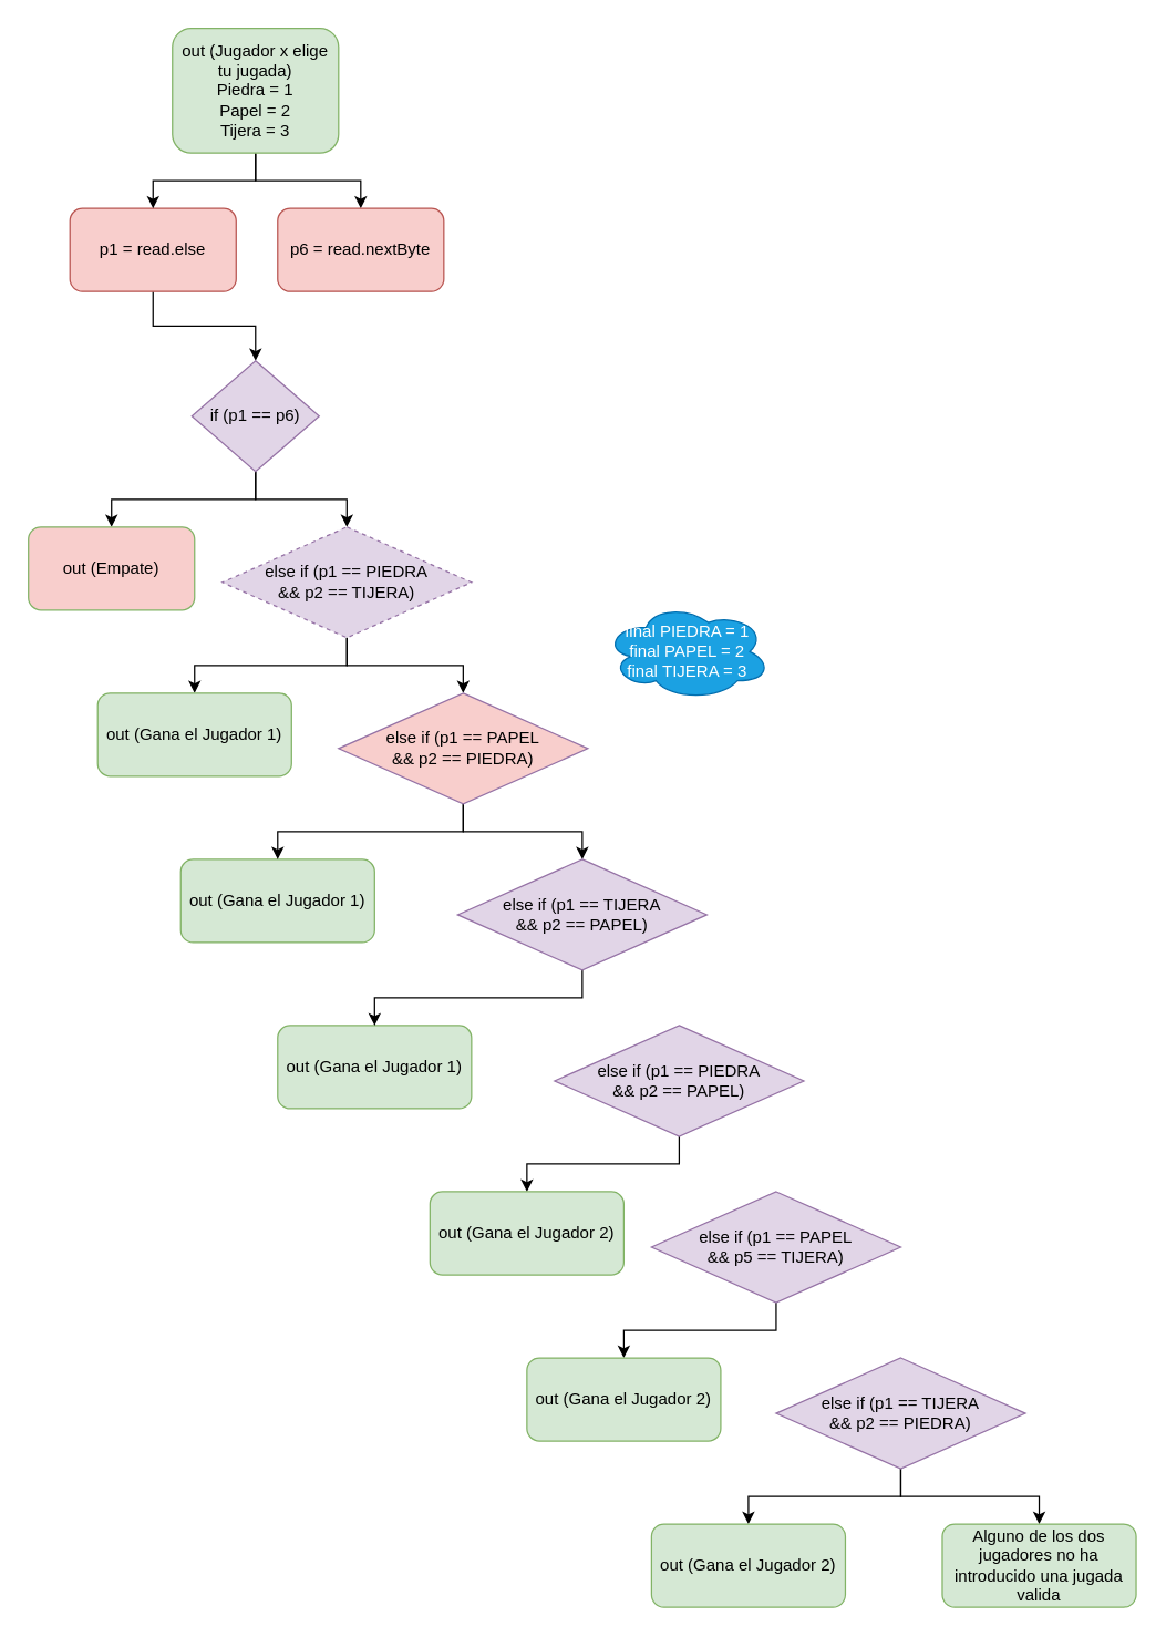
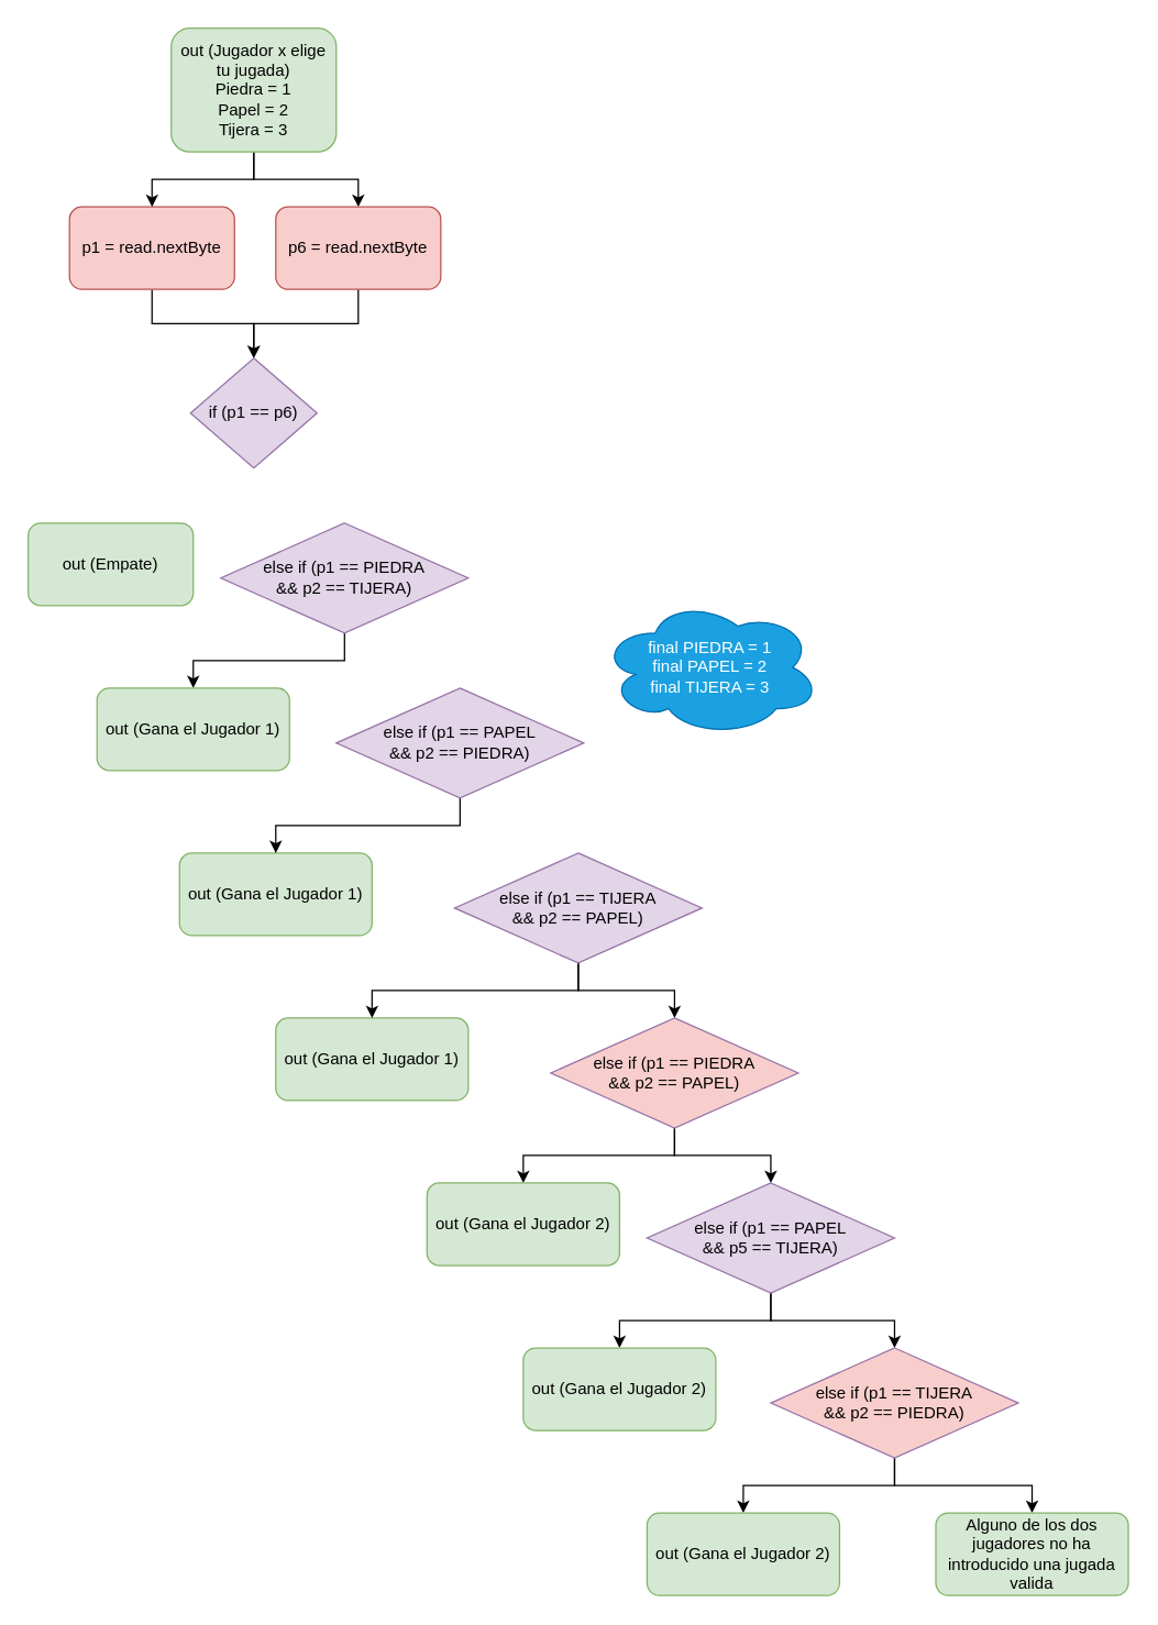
  <mxCell id="0" />
  <mxCell id="1" parent="0" />
- <mxCell id="2" value="final PIEDRA = 1&lt;br&gt;final&amp;nbsp;PAPEL = 2&lt;br&gt;final&amp;nbsp;TIJERA = 3" style="ellipse;shape=cloud;whiteSpace=wrap;html=1;fillColor=#1ba1e2;strokeColor=#006EAF;fontColor=#ffffff;" parent="1" vertex="1"><mxGeometry x="436" y="435" width="120" height="70" as="geometry" /></mxCell>
+ <mxCell id="2" value="final PIEDRA = 1&lt;br&gt;final&amp;nbsp;PAPEL = 2&lt;br&gt;final&amp;nbsp;TIJERA = 3" style="ellipse;shape=cloud;whiteSpace=wrap;html=1;fillColor=#1ba1e2;strokeColor=#006EAF;fontColor=#ffffff;" parent="1" vertex="1"><mxGeometry x="436" y="435" width="160" height="100" as="geometry" /></mxCell>
  <mxCell id="3" style="edgeStyle=orthogonalEdgeStyle;rounded=0;orthogonalLoop=1;jettySize=auto;html=1;exitX=0.5;exitY=1;exitDx=0;exitDy=0;entryX=0.5;entryY=0;entryDx=0;entryDy=0;" parent="1" source="4" target="12" edge="1"><mxGeometry relative="1" as="geometry" /></mxCell>
- <mxCell id="4" value="p1 = read.else" style="rounded=1;whiteSpace=wrap;html=1;fillColor=#f8cecc;strokeColor=#b85450;" parent="1" vertex="1"><mxGeometry x="50" y="150" width="120" height="60" as="geometry" /></mxCell>
+ <mxCell id="4" value="p1 = read.nextByte" style="rounded=1;whiteSpace=wrap;html=1;fillColor=#f8cecc;strokeColor=#b85450;" parent="1" vertex="1"><mxGeometry x="50" y="150" width="120" height="60" as="geometry" /></mxCell>
  <mxCell id="5" style="edgeStyle=orthogonalEdgeStyle;rounded=0;orthogonalLoop=1;jettySize=auto;html=1;exitX=0.5;exitY=1;exitDx=0;exitDy=0;entryX=0.5;entryY=0;entryDx=0;entryDy=0;" parent="1" source="7" target="4" edge="1"><mxGeometry relative="1" as="geometry" /></mxCell>
  <mxCell id="6" style="edgeStyle=orthogonalEdgeStyle;rounded=0;orthogonalLoop=1;jettySize=auto;html=1;exitX=0.5;exitY=1;exitDx=0;exitDy=0;" parent="1" source="7" target="9" edge="1"><mxGeometry relative="1" as="geometry" /></mxCell>
  <mxCell id="7" value="out (Jugador x elige tu jugada)&lt;br&gt;Piedra = 1&lt;br&gt;Papel = 2&lt;br&gt;Tijera = 3" style="rounded=1;whiteSpace=wrap;html=1;fillColor=#d5e8d4;strokeColor=#82b366;" parent="1" vertex="1"><mxGeometry x="124" y="20" width="120" height="90" as="geometry" /></mxCell>
+ <mxCell id="8" style="edgeStyle=orthogonalEdgeStyle;rounded=0;orthogonalLoop=1;jettySize=auto;html=1;exitX=0.5;exitY=1;exitDx=0;exitDy=0;entryX=0.5;entryY=0;entryDx=0;entryDy=0;" parent="1" source="9" target="12" edge="1"><mxGeometry relative="1" as="geometry" /></mxCell>
  <mxCell id="9" value="p6 = read.nextByte" style="rounded=1;whiteSpace=wrap;html=1;fillColor=#f8cecc;strokeColor=#b85450;" parent="1" vertex="1"><mxGeometry x="200" y="150" width="120" height="60" as="geometry" /></mxCell>
- <mxCell id="10" style="edgeStyle=orthogonalEdgeStyle;rounded=0;orthogonalLoop=1;jettySize=auto;html=1;exitX=0.5;exitY=1;exitDx=0;exitDy=0;entryX=0.5;entryY=0;entryDx=0;entryDy=0;" parent="1" source="12" target="13" edge="1"><mxGeometry relative="1" as="geometry" /></mxCell>
- <mxCell id="11" style="edgeStyle=orthogonalEdgeStyle;rounded=0;orthogonalLoop=1;jettySize=auto;html=1;exitX=0.5;exitY=1;exitDx=0;exitDy=0;entryX=0.5;entryY=0;entryDx=0;entryDy=0;" parent="1" source="12" target="16" edge="1"><mxGeometry relative="1" as="geometry" /></mxCell>
  <mxCell id="12" value="if (p1 == p6)" style="rhombus;whiteSpace=wrap;html=1;fillColor=#e1d5e7;strokeColor=#9673a6;" parent="1" vertex="1"><mxGeometry x="138" y="260" width="92" height="80" as="geometry" /></mxCell>
- <mxCell id="13" value="out (Empate)" style="rounded=1;whiteSpace=wrap;html=1;fillColor=#f8cecc;strokeColor=#82b366;" parent="1" vertex="1"><mxGeometry x="20" y="380" width="120" height="60" as="geometry" /></mxCell>
+ <mxCell id="13" value="out (Empate)" style="rounded=1;whiteSpace=wrap;html=1;fillColor=#d5e8d4;strokeColor=#82b366;" parent="1" vertex="1"><mxGeometry x="20" y="380" width="120" height="60" as="geometry" /></mxCell>
  <mxCell id="14" style="edgeStyle=orthogonalEdgeStyle;rounded=0;orthogonalLoop=1;jettySize=auto;html=1;exitX=0.5;exitY=1;exitDx=0;exitDy=0;entryX=0.5;entryY=0;entryDx=0;entryDy=0;" parent="1" source="16" target="17" edge="1"><mxGeometry relative="1" as="geometry" /></mxCell>
- <mxCell id="15" style="edgeStyle=orthogonalEdgeStyle;rounded=0;orthogonalLoop=1;jettySize=auto;html=1;exitX=0.5;exitY=1;exitDx=0;exitDy=0;entryX=0.5;entryY=0;entryDx=0;entryDy=0;" parent="1" source="16" target="22" edge="1"><mxGeometry relative="1" as="geometry" /></mxCell>
- <mxCell id="16" value="else if (p1 == PIEDRA&lt;br&gt;&amp;amp;&amp;amp; p2 == TIJERA)" style="rhombus;whiteSpace=wrap;html=1;fillColor=#e1d5e7;strokeColor=#9673a6;dashed=1;" parent="1" vertex="1"><mxGeometry x="160" y="380" width="180" height="80" as="geometry" /></mxCell>
+ <mxCell id="16" value="else if (p1 == PIEDRA&lt;br&gt;&amp;amp;&amp;amp; p2 == TIJERA)" style="rhombus;whiteSpace=wrap;html=1;fillColor=#e1d5e7;strokeColor=#9673a6;" parent="1" vertex="1"><mxGeometry x="160" y="380" width="180" height="80" as="geometry" /></mxCell>
  <mxCell id="17" value="out (Gana el Jugador 1)" style="rounded=1;whiteSpace=wrap;html=1;fillColor=#d5e8d4;strokeColor=#82b366;" parent="1" vertex="1"><mxGeometry x="70" y="500" width="140" height="60" as="geometry" /></mxCell>
  <mxCell id="18" value="out (Gana el Jugador 1)" style="rounded=1;whiteSpace=wrap;html=1;fillColor=#d5e8d4;strokeColor=#82b366;" parent="1" vertex="1"><mxGeometry x="130" y="620" width="140" height="60" as="geometry" /></mxCell>
  <mxCell id="19" value="out (Gana el Jugador 1)" style="rounded=1;whiteSpace=wrap;html=1;fillColor=#d5e8d4;strokeColor=#82b366;" parent="1" vertex="1"><mxGeometry x="200" y="740" width="140" height="60" as="geometry" /></mxCell>
  <mxCell id="20" style="edgeStyle=orthogonalEdgeStyle;rounded=0;orthogonalLoop=1;jettySize=auto;html=1;exitX=0.5;exitY=1;exitDx=0;exitDy=0;entryX=0.5;entryY=0;entryDx=0;entryDy=0;" parent="1" source="22" target="18" edge="1"><mxGeometry relative="1" as="geometry" /></mxCell>
- <mxCell id="21" style="edgeStyle=orthogonalEdgeStyle;rounded=0;orthogonalLoop=1;jettySize=auto;html=1;exitX=0.5;exitY=1;exitDx=0;exitDy=0;entryX=0.5;entryY=0;entryDx=0;entryDy=0;" parent="1" source="22" target="25" edge="1"><mxGeometry relative="1" as="geometry" /></mxCell>
- <mxCell id="22" value="else if (p1 == PAPEL&lt;br&gt;&amp;amp;&amp;amp; p2 == PIEDRA)" style="rhombus;whiteSpace=wrap;html=1;fillColor=#f8cecc;strokeColor=#9673a6;" parent="1" vertex="1"><mxGeometry x="244" y="500" width="180" height="80" as="geometry" /></mxCell>
+ <mxCell id="22" value="else if (p1 == PAPEL&lt;br&gt;&amp;amp;&amp;amp; p2 == PIEDRA)" style="rhombus;whiteSpace=wrap;html=1;fillColor=#e1d5e7;strokeColor=#9673a6;" parent="1" vertex="1"><mxGeometry x="244" y="500" width="180" height="80" as="geometry" /></mxCell>
  <mxCell id="23" style="edgeStyle=orthogonalEdgeStyle;rounded=0;orthogonalLoop=1;jettySize=auto;html=1;exitX=0.5;exitY=1;exitDx=0;exitDy=0;entryX=0.5;entryY=0;entryDx=0;entryDy=0;" parent="1" source="25" target="19" edge="1"><mxGeometry relative="1" as="geometry" /></mxCell>
+ <mxCell id="24" style="edgeStyle=orthogonalEdgeStyle;rounded=0;orthogonalLoop=1;jettySize=auto;html=1;exitX=0.5;exitY=1;exitDx=0;exitDy=0;entryX=0.5;entryY=0;entryDx=0;entryDy=0;" edge="1" parent="1" source="25" target="28"><mxGeometry relative="1" as="geometry" /></mxCell>
  <mxCell id="25" value="else if (p1 == TIJERA&lt;br&gt;&amp;amp;&amp;amp; p2 == PAPEL)" style="rhombus;whiteSpace=wrap;html=1;fillColor=#e1d5e7;strokeColor=#9673a6;" parent="1" vertex="1"><mxGeometry x="330" y="620" width="180" height="80" as="geometry" /></mxCell>
  <mxCell id="26" style="edgeStyle=orthogonalEdgeStyle;rounded=0;orthogonalLoop=1;jettySize=auto;html=1;exitX=0.5;exitY=1;exitDx=0;exitDy=0;entryX=0.5;entryY=0;entryDx=0;entryDy=0;" edge="1" parent="1" source="28" target="29"><mxGeometry relative="1" as="geometry" /></mxCell>
- <mxCell id="28" value="else if (p1 == PIEDRA&lt;br&gt;&amp;amp;&amp;amp; p2 == PAPEL)" style="rhombus;whiteSpace=wrap;html=1;fillColor=#e1d5e7;strokeColor=#9673a6;" vertex="1" parent="1"><mxGeometry x="400" y="740" width="180" height="80" as="geometry" /></mxCell>
+ <mxCell id="27" style="edgeStyle=orthogonalEdgeStyle;rounded=0;orthogonalLoop=1;jettySize=auto;html=1;exitX=0.5;exitY=1;exitDx=0;exitDy=0;entryX=0.5;entryY=0;entryDx=0;entryDy=0;" edge="1" parent="1" source="28" target="32"><mxGeometry relative="1" as="geometry" /></mxCell>
+ <mxCell id="28" value="else if (p1 == PIEDRA&lt;br&gt;&amp;amp;&amp;amp; p2 == PAPEL)" style="rhombus;whiteSpace=wrap;html=1;fillColor=#f8cecc;strokeColor=#9673a6;" vertex="1" parent="1"><mxGeometry x="400" y="740" width="180" height="80" as="geometry" /></mxCell>
  <mxCell id="29" value="out (Gana el Jugador 2)" style="rounded=1;whiteSpace=wrap;html=1;fillColor=#d5e8d4;strokeColor=#82b366;" vertex="1" parent="1"><mxGeometry x="310" y="860" width="140" height="60" as="geometry" /></mxCell>
  <mxCell id="30" style="edgeStyle=orthogonalEdgeStyle;rounded=0;orthogonalLoop=1;jettySize=auto;html=1;exitX=0.5;exitY=1;exitDx=0;exitDy=0;entryX=0.5;entryY=0;entryDx=0;entryDy=0;" edge="1" parent="1" source="32" target="33"><mxGeometry relative="1" as="geometry" /></mxCell>
+ <mxCell id="31" style="edgeStyle=orthogonalEdgeStyle;rounded=0;orthogonalLoop=1;jettySize=auto;html=1;exitX=0.5;exitY=1;exitDx=0;exitDy=0;entryX=0.5;entryY=0;entryDx=0;entryDy=0;" edge="1" parent="1" source="32" target="36"><mxGeometry relative="1" as="geometry" /></mxCell>
  <mxCell id="32" value="else if (p1 == PAPEL&lt;br&gt;&amp;amp;&amp;amp; p5 == TIJERA)" style="rhombus;whiteSpace=wrap;html=1;fillColor=#e1d5e7;strokeColor=#9673a6;" vertex="1" parent="1"><mxGeometry x="470" y="860" width="180" height="80" as="geometry" /></mxCell>
  <mxCell id="33" value="out (Gana el Jugador 2)" style="rounded=1;whiteSpace=wrap;html=1;fillColor=#d5e8d4;strokeColor=#82b366;" vertex="1" parent="1"><mxGeometry x="380" y="980" width="140" height="60" as="geometry" /></mxCell>
  <mxCell id="34" style="edgeStyle=orthogonalEdgeStyle;rounded=0;orthogonalLoop=1;jettySize=auto;html=1;exitX=0.5;exitY=1;exitDx=0;exitDy=0;entryX=0.5;entryY=0;entryDx=0;entryDy=0;" edge="1" parent="1" source="36" target="37"><mxGeometry relative="1" as="geometry" /></mxCell>
  <mxCell id="35" style="edgeStyle=orthogonalEdgeStyle;rounded=0;orthogonalLoop=1;jettySize=auto;html=1;exitX=0.5;exitY=1;exitDx=0;exitDy=0;entryX=0.5;entryY=0;entryDx=0;entryDy=0;" edge="1" parent="1" source="36" target="38"><mxGeometry relative="1" as="geometry" /></mxCell>
- <mxCell id="36" value="else if (p1 == TIJERA&lt;br&gt;&amp;amp;&amp;amp; p2 == PIEDRA)" style="rhombus;whiteSpace=wrap;html=1;fillColor=#e1d5e7;strokeColor=#9673a6;" vertex="1" parent="1"><mxGeometry x="560" y="980" width="180" height="80" as="geometry" /></mxCell>
+ <mxCell id="36" value="else if (p1 == TIJERA&lt;br&gt;&amp;amp;&amp;amp; p2 == PIEDRA)" style="rhombus;whiteSpace=wrap;html=1;fillColor=#f8cecc;strokeColor=#9673a6;" vertex="1" parent="1"><mxGeometry x="560" y="980" width="180" height="80" as="geometry" /></mxCell>
  <mxCell id="37" value="out (Gana el Jugador 2)" style="rounded=1;whiteSpace=wrap;html=1;fillColor=#d5e8d4;strokeColor=#82b366;" vertex="1" parent="1"><mxGeometry x="470" y="1100" width="140" height="60" as="geometry" /></mxCell>
  <mxCell id="38" value="Alguno de los dos jugadores no ha introducido una jugada valida" style="rounded=1;whiteSpace=wrap;html=1;fillColor=#d5e8d4;strokeColor=#82b366;" vertex="1" parent="1"><mxGeometry x="680" y="1100" width="140" height="60" as="geometry" /></mxCell>
